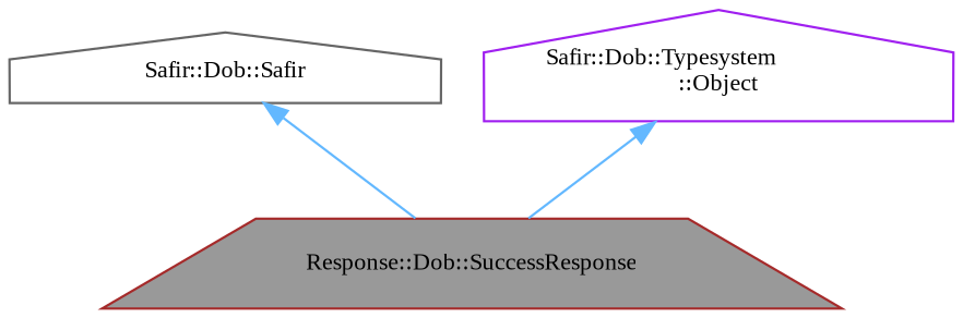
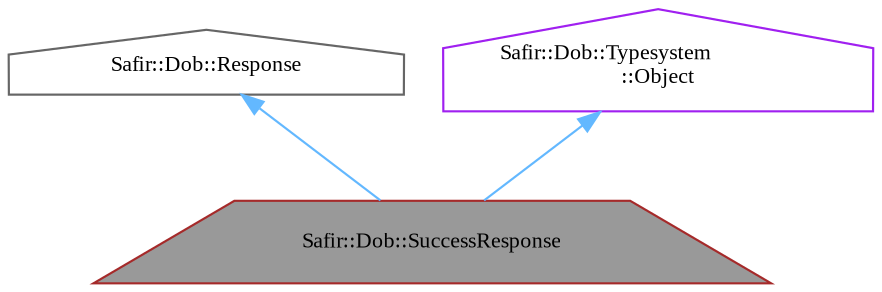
  digraph {
    fontname="Liberation Serif"
    node [fillcolor=white fontname="Liberation Serif" fontsize=10 shape=house style=filled]
    edge [color=steelblue1 dir=back fontname="Liberation Serif" fontsize=10 labelfontname=Helvetica labelfontsize=10 style=solid]
-   n1 [color=brown fillcolor=grey60 fontcolor=black height=0.2 label="Response::Dob::SuccessResponse" shape=trapezium width=0.4]
-   n2 [color=gray40 height=0.2 label="Safir::Dob::Safir" width=0.4]
+   n1 [color=brown fillcolor=grey60 fontcolor=black height=0.2 label="Safir::Dob::SuccessResponse" shape=trapezium width=0.4]
+   n2 [color=gray40 height=0.2 label="Safir::Dob::Response" width=0.4]
    n3 [color=purple height=0.2 label="Safir::Dob::Typesystem\l::Object" width=0.4]
    n2 -> n1
    n3 -> n1
  }
